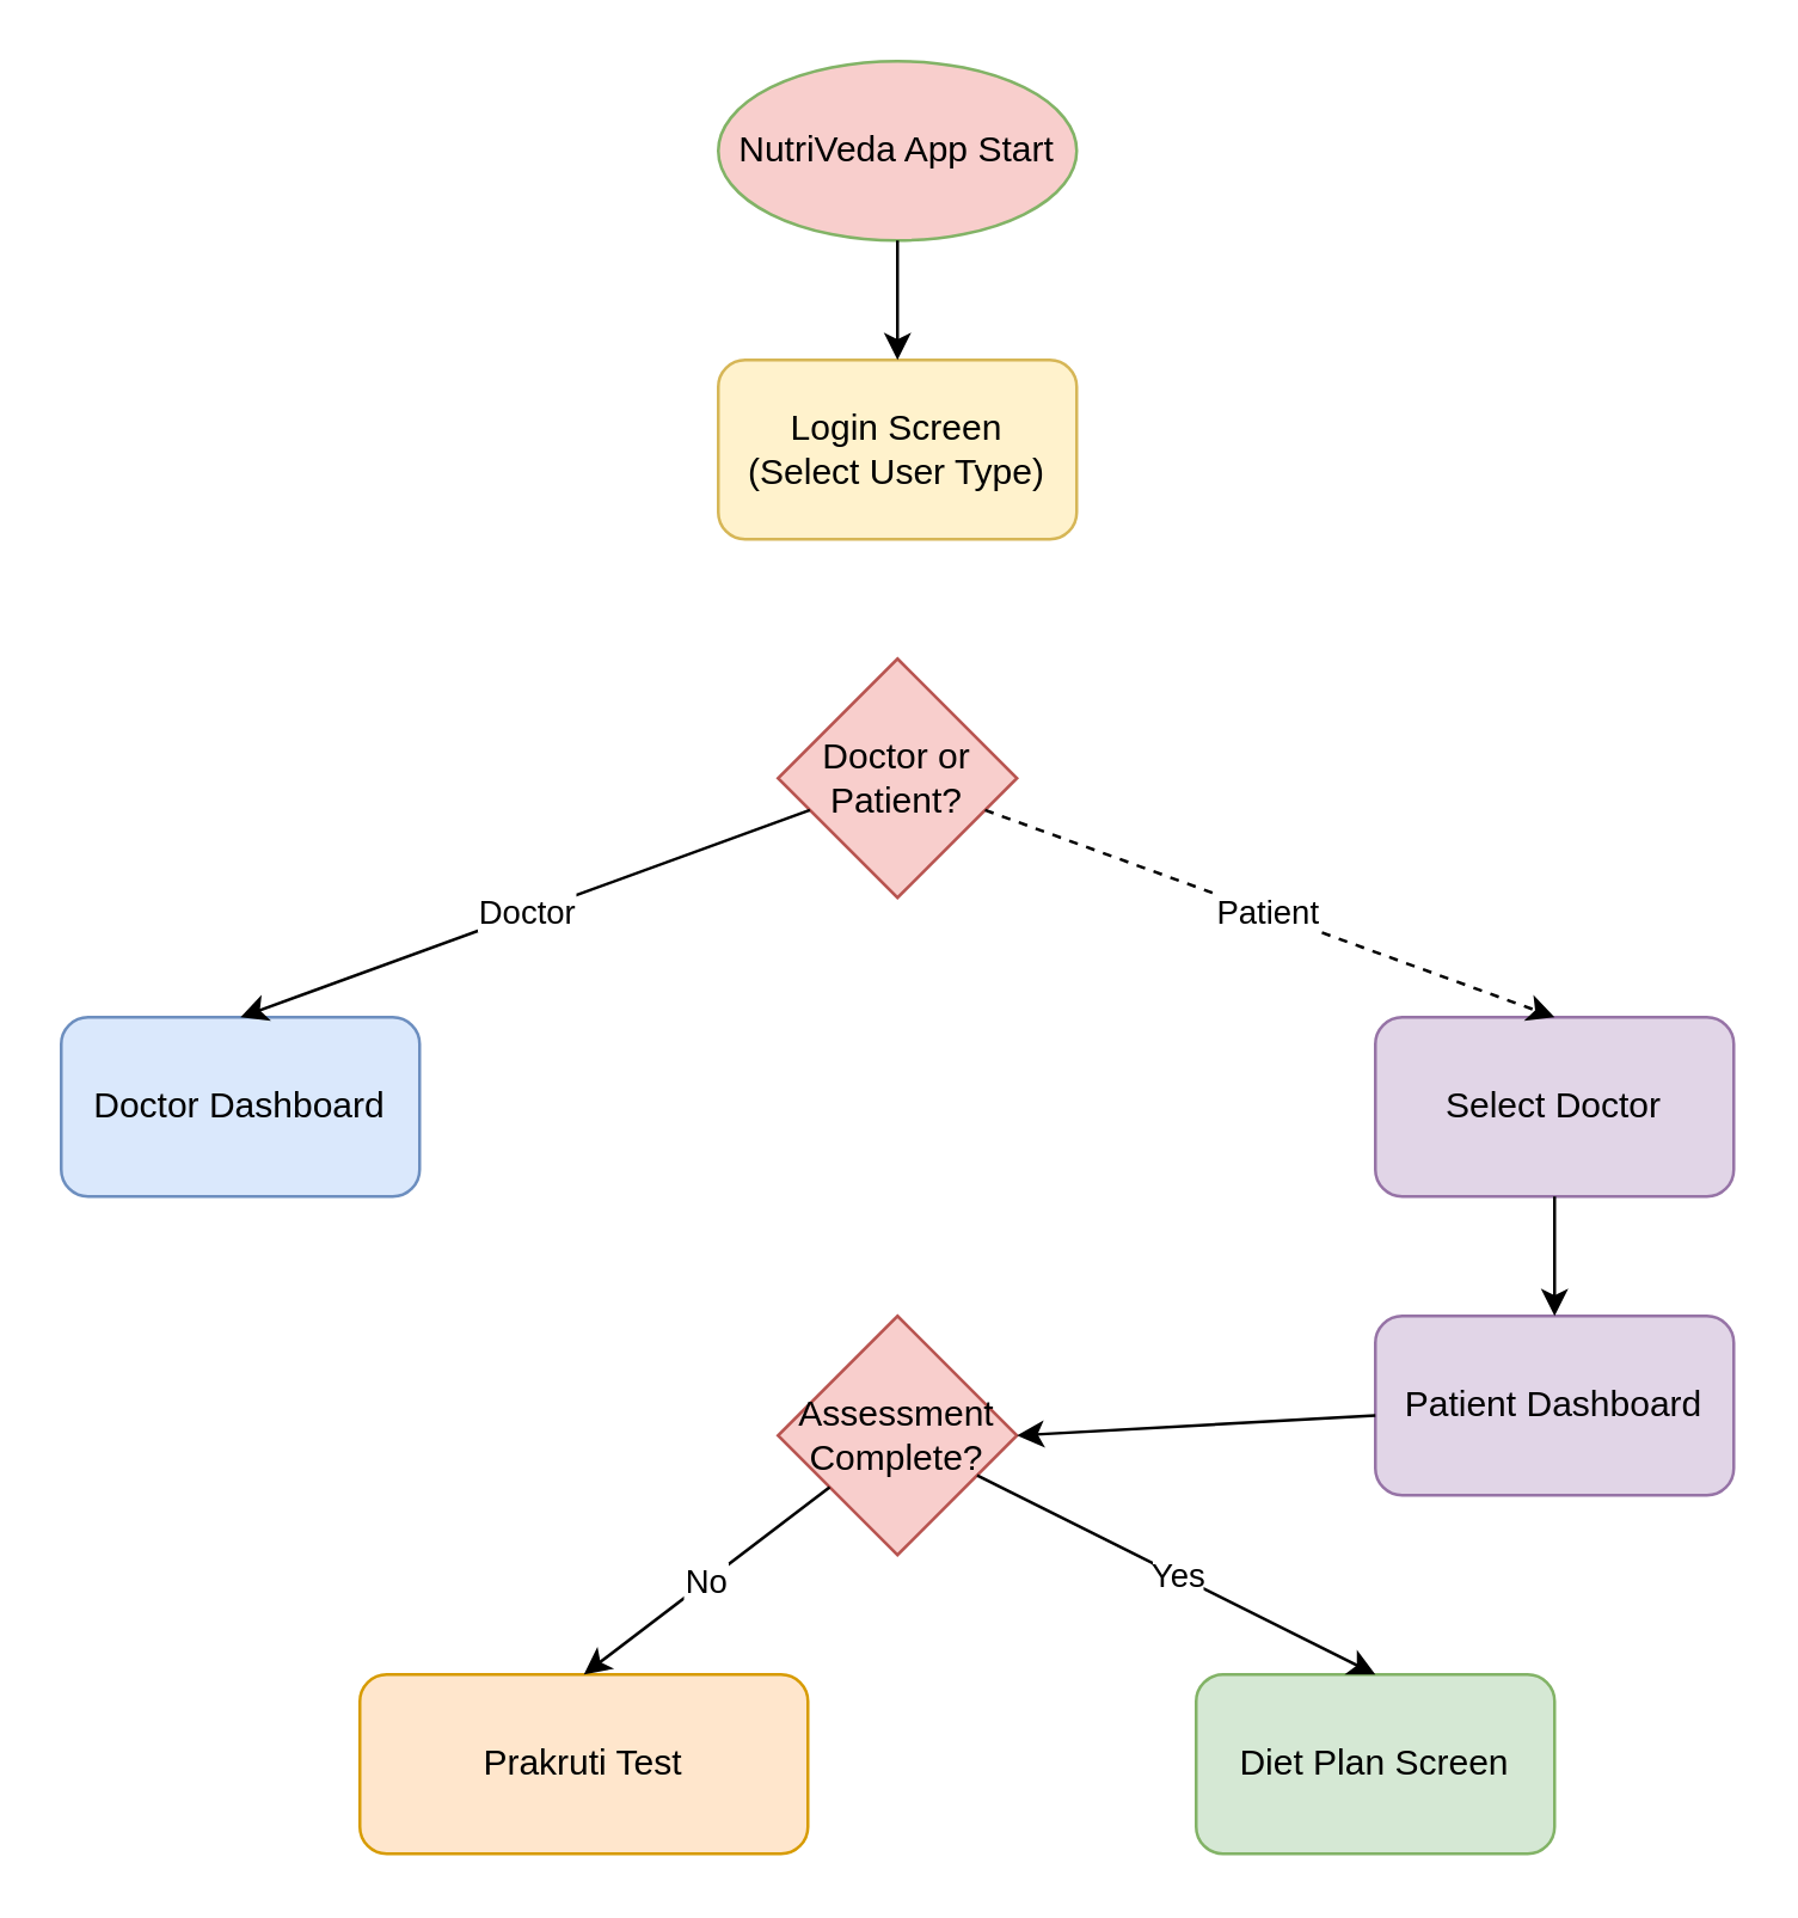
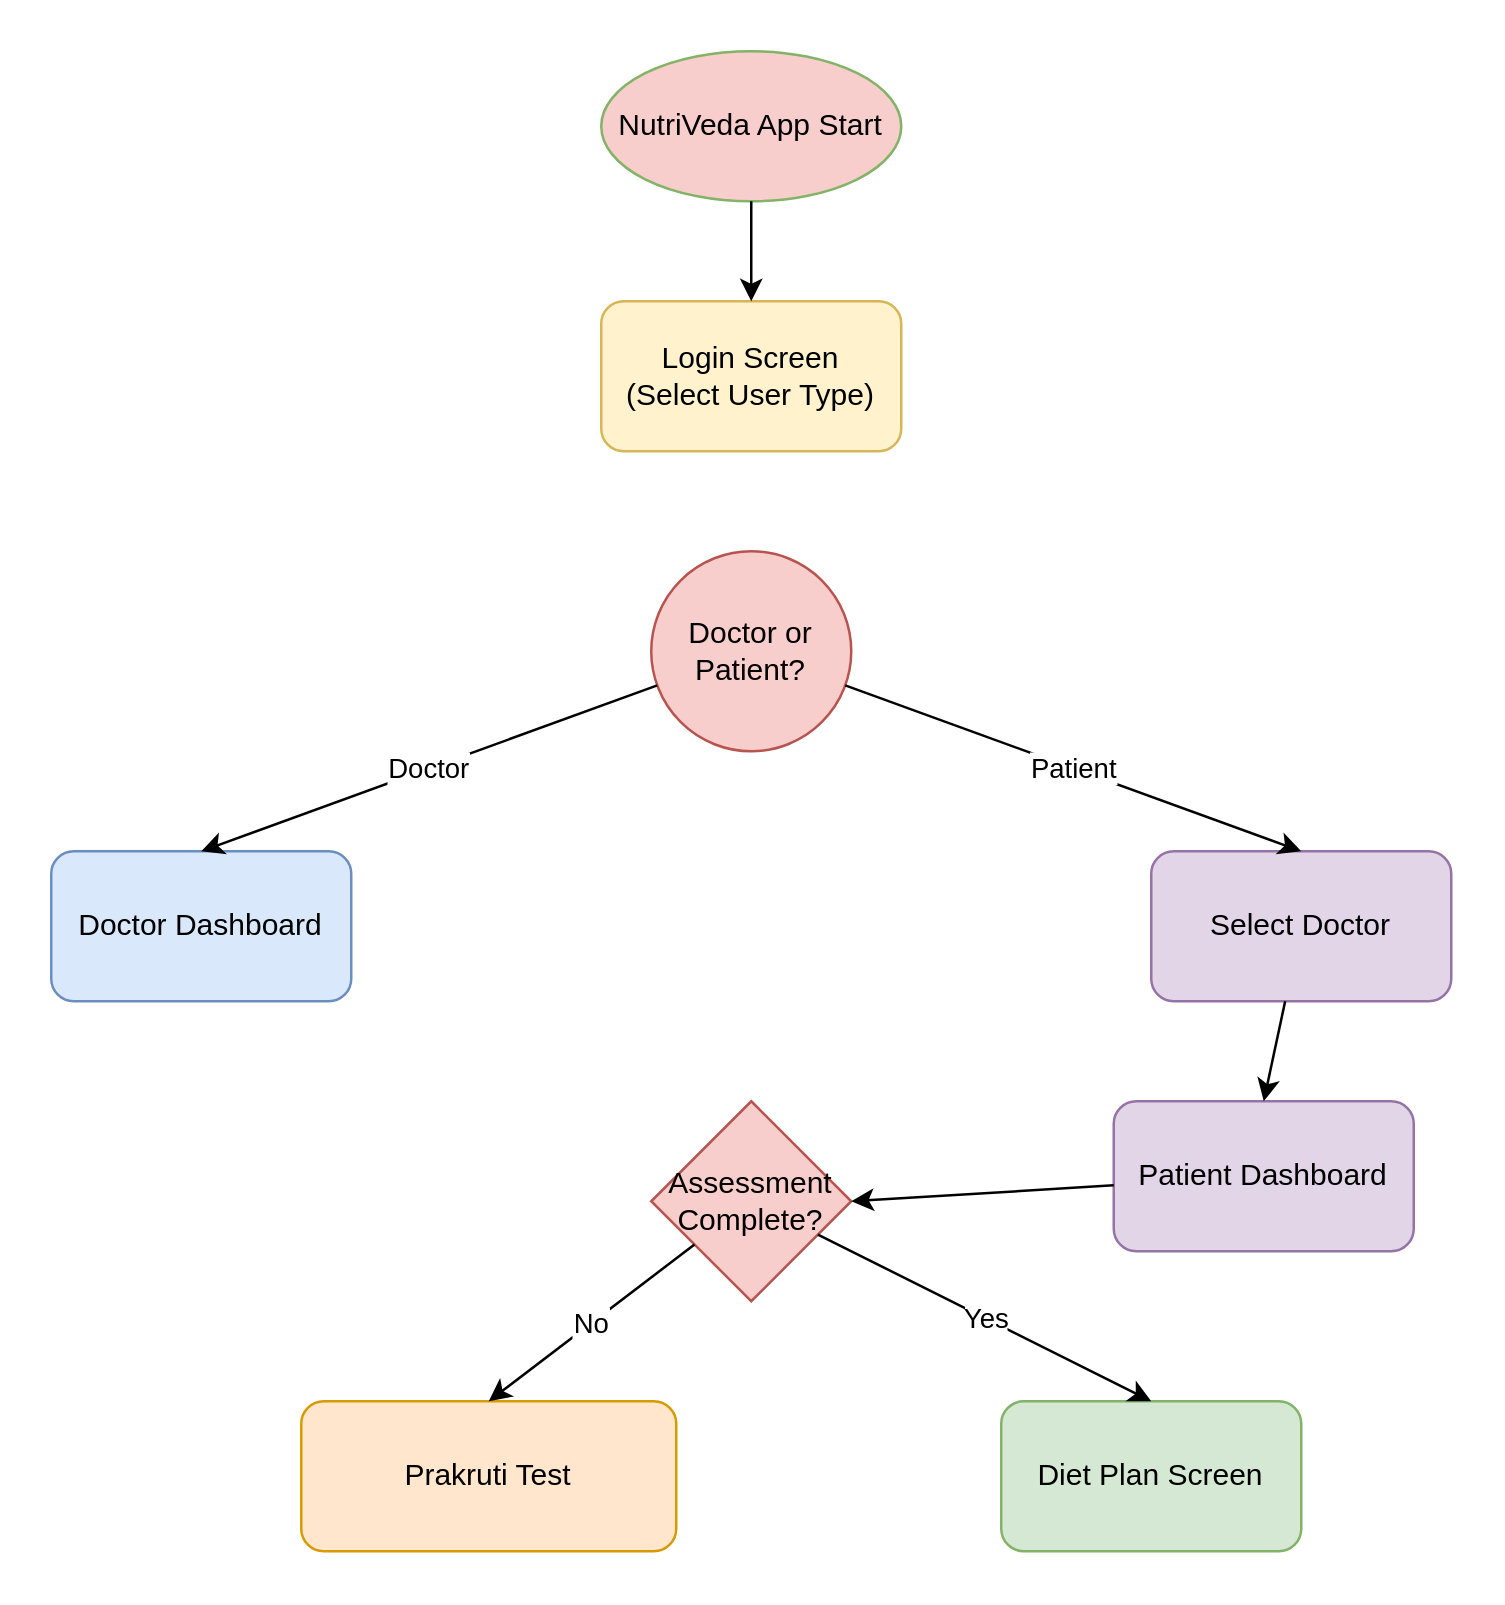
  <mxCell id="0" />
  <mxCell id="1" parent="0" />
  <mxCell id="2" value="NutriVeda App Start" style="ellipse;whiteSpace=wrap;html=1;fillColor=#f8cecc;strokeColor=#82b366;" vertex="1" parent="1"><mxGeometry x="240" y="20" width="120" height="60" as="geometry" /></mxCell>
  <mxCell id="3" value="Login Screen&#10;(Select User Type)" style="rounded=1;whiteSpace=wrap;html=1;fillColor=#fff2cc;strokeColor=#d6b656;" vertex="1" parent="1"><mxGeometry x="240" y="120" width="120" height="60" as="geometry" /></mxCell>
- <mxCell id="4" value="Doctor or&#10;Patient?" style="rhombus;whiteSpace=wrap;html=1;fillColor=#f8cecc;strokeColor=#b85450;" vertex="1" parent="1"><mxGeometry x="260" y="220" width="80" height="80" as="geometry" /></mxCell>
+ <mxCell id="4" value="Doctor or&#10;Patient?" style="ellipse;whiteSpace=wrap;html=1;fillColor=#f8cecc;strokeColor=#b85450;" vertex="1" parent="1"><mxGeometry x="260" y="220" width="80" height="80" as="geometry" /></mxCell>
  <mxCell id="5" value="Doctor Dashboard" style="rounded=1;whiteSpace=wrap;html=1;fillColor=#dae8fc;strokeColor=#6c8ebf;" vertex="1" parent="1"><mxGeometry x="20" y="340" width="120" height="60" as="geometry" /></mxCell>
  <mxCell id="6" value="Select Doctor" style="rounded=1;whiteSpace=wrap;html=1;fillColor=#e1d5e7;strokeColor=#9673a6;" vertex="1" parent="1"><mxGeometry x="460" y="340" width="120" height="60" as="geometry" /></mxCell>
- <mxCell id="7" value="Patient Dashboard" style="rounded=1;whiteSpace=wrap;html=1;fillColor=#e1d5e7;strokeColor=#9673a6;" vertex="1" parent="1"><mxGeometry x="460" y="440" width="120" height="60" as="geometry" /></mxCell>
+ <mxCell id="7" value="Patient Dashboard" style="rounded=1;whiteSpace=wrap;html=1;fillColor=#e1d5e7;strokeColor=#9673a6;" vertex="1" parent="1"><mxGeometry x="445" y="440" width="120" height="60" as="geometry" /></mxCell>
  <mxCell id="8" value="Assessment&#10;Complete?" style="rhombus;whiteSpace=wrap;html=1;fillColor=#f8cecc;strokeColor=#b85450;" vertex="1" parent="1"><mxGeometry x="260" y="440" width="80" height="80" as="geometry" /></mxCell>
  <mxCell id="9" value="Prakruti Test" style="rounded=1;whiteSpace=wrap;html=1;fillColor=#ffe6cc;strokeColor=#d79b00;" vertex="1" parent="1"><mxGeometry x="120" y="560" width="150" height="60" as="geometry" /></mxCell>
  <mxCell id="10" value="Diet Plan Screen" style="rounded=1;whiteSpace=wrap;html=1;fillColor=#d5e8d4;strokeColor=#82b366;" vertex="1" parent="1"><mxGeometry x="400" y="560" width="120" height="60" as="geometry" /></mxCell>
  <mxCell id="11" value="" style="endArrow=classic;html=1;entryX=0.5;entryY=0;" edge="1" parent="1" source="2" target="3"><mxGeometry width="50" height="50" relative="1" as="geometry"><mxPoint x="300" y="90" as="sourcePoint" /><mxPoint x="350" y="40" as="targetPoint" /></mxGeometry></mxCell>
  <mxCell id="12" value="Doctor" style="endArrow=classic;html=1;entryX=0.5;entryY=0;" edge="1" parent="1" source="4" target="5"><mxGeometry width="50" height="50" relative="1" as="geometry"><mxPoint x="240" y="290" as="sourcePoint" /><mxPoint x="290" y="240" as="targetPoint" /></mxGeometry></mxCell>
- <mxCell id="13" value="Patient" style="endArrow=classic;html=1;entryX=0.5;entryY=0;dashed=1;" edge="1" parent="1" source="4" target="6"><mxGeometry width="50" height="50" relative="1" as="geometry"><mxPoint x="340" y="290" as="sourcePoint" /><mxPoint x="390" y="240" as="targetPoint" /></mxGeometry></mxCell>
+ <mxCell id="13" value="Patient" style="endArrow=classic;html=1;entryX=0.5;entryY=0;" edge="1" parent="1" source="4" target="6"><mxGeometry width="50" height="50" relative="1" as="geometry"><mxPoint x="340" y="290" as="sourcePoint" /><mxPoint x="390" y="240" as="targetPoint" /></mxGeometry></mxCell>
  <mxCell id="14" value="" style="endArrow=classic;html=1;entryX=0.5;entryY=0;" edge="1" parent="1" source="6" target="7"><mxGeometry width="50" height="50" relative="1" as="geometry"><mxPoint x="520" y="410" as="sourcePoint" /><mxPoint x="570" y="360" as="targetPoint" /></mxGeometry></mxCell>
  <mxCell id="15" value="" style="endArrow=classic;html=1;entryX=1;entryY=0.5;" edge="1" parent="1" source="7" target="8"><mxGeometry width="50" height="50" relative="1" as="geometry"><mxPoint x="460" y="470" as="sourcePoint" /><mxPoint x="350" y="480" as="targetPoint" /></mxGeometry></mxCell>
  <mxCell id="16" value="No" style="endArrow=classic;html=1;entryX=0.5;entryY=0;" edge="1" parent="1" source="8" target="9"><mxGeometry width="50" height="50" relative="1" as="geometry"><mxPoint x="260" y="520" as="sourcePoint" /><mxPoint x="180" y="560" as="targetPoint" /></mxGeometry></mxCell>
  <mxCell id="17" value="Yes" style="endArrow=classic;html=1;entryX=0.5;entryY=0;" edge="1" parent="1" source="8" target="10"><mxGeometry width="50" height="50" relative="1" as="geometry"><mxPoint x="340" y="520" as="sourcePoint" /><mxPoint x="460" y="560" as="targetPoint" /></mxGeometry></mxCell>
